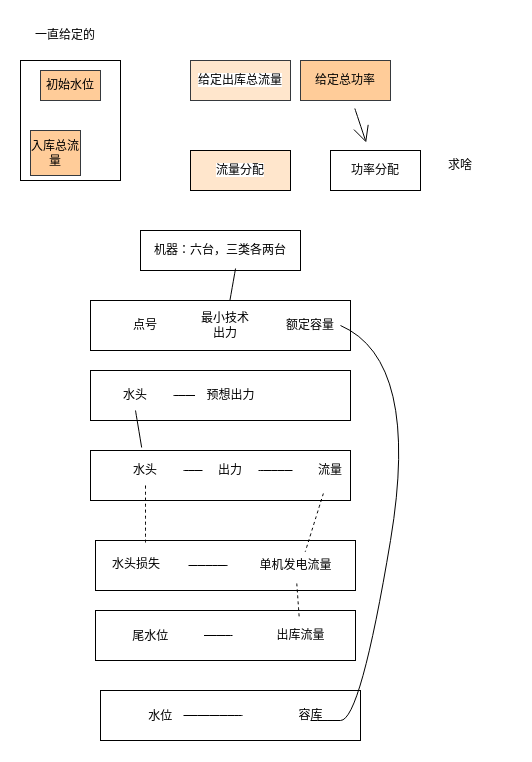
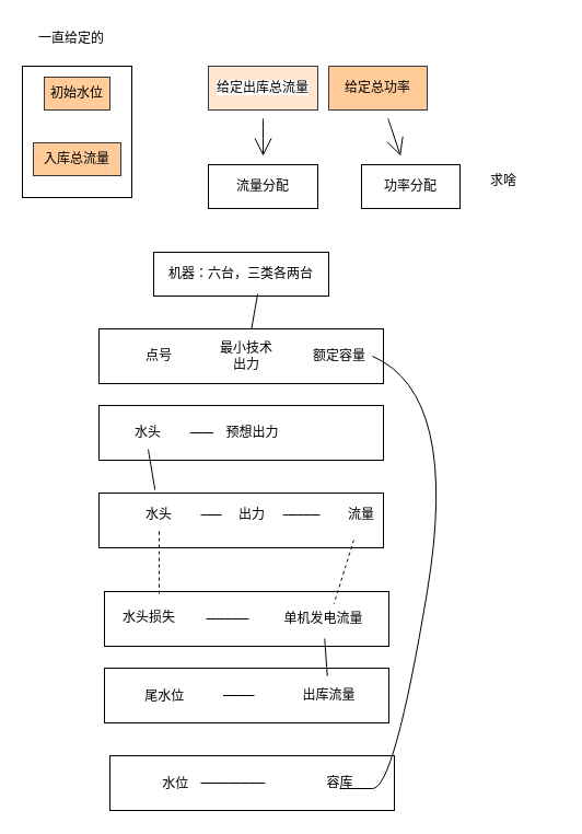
  <mxCell id="0" />
  <mxCell id="1" parent="0" />
  <mxCell id="2" value="" style="rounded=0;whiteSpace=wrap;html=1;hachureGap=4;" vertex="1" parent="1"><mxGeometry x="90" y="370" width="260" height="50" as="geometry" /></mxCell>
  <mxCell id="3" value="" style="rounded=0;whiteSpace=wrap;html=1;hachureGap=4;" vertex="1" parent="1"><mxGeometry x="90" y="450" width="260" height="50" as="geometry" /></mxCell>
  <mxCell id="4" value="" style="rounded=0;whiteSpace=wrap;html=1;hachureGap=4;" vertex="1" parent="1"><mxGeometry x="100" y="690" width="260" height="50" as="geometry" /></mxCell>
  <mxCell id="5" value="" style="rounded=0;whiteSpace=wrap;html=1;hachureGap=4;" vertex="1" parent="1"><mxGeometry x="95" y="610" width="260" height="50" as="geometry" /></mxCell>
  <mxCell id="6" value="" style="rounded=0;whiteSpace=wrap;html=1;hachureGap=4;" vertex="1" parent="1"><mxGeometry x="95" y="540" width="260" height="50" as="geometry" /></mxCell>
+ <mxCell id="7" value="" style="edgeStyle=none;curved=1;rounded=0;orthogonalLoop=1;jettySize=auto;html=1;endArrow=open;startSize=14;endSize=14;sourcePerimeterSpacing=8;targetPerimeterSpacing=8;" edge="1" parent="1" source="8" target="16"><mxGeometry relative="1" as="geometry" /></mxCell>
  <mxCell id="8" value="&lt;span style=&quot;color: rgb(0 , 0 , 0) ; font-family: &amp;#34;helvetica&amp;#34; ; font-size: 12px ; font-style: normal ; font-weight: 400 ; letter-spacing: normal ; text-align: center ; text-indent: 0px ; text-transform: none ; word-spacing: 0px ; background-color: rgb(255 , 255 , 255) ; display: inline ; float: none&quot;&gt;给定出库总流量&lt;/span&gt;" style="rounded=0;whiteSpace=wrap;html=1;hachureGap=4;fillColor=#ffe6cc;strokeColor=#36393d;" vertex="1" parent="1"><mxGeometry x="190" y="60" width="100" height="40" as="geometry" /></mxCell>
  <mxCell id="9" value="" style="rounded=0;whiteSpace=wrap;html=1;hachureGap=4;" vertex="1" parent="1"><mxGeometry x="20" y="60" width="100" height="120" as="geometry" /></mxCell>
  <mxCell id="10" value="初始水位" style="text;strokeColor=#36393d;fillColor=#ffcc99;html=1;align=center;verticalAlign=middle;whiteSpace=wrap;rounded=0;hachureGap=4;" vertex="1" parent="1"><mxGeometry x="40" y="70" width="60" height="30" as="geometry" /></mxCell>
  <mxCell id="11" value="一直给定的" style="text;strokeColor=none;fillColor=none;html=1;align=center;verticalAlign=middle;whiteSpace=wrap;rounded=0;hachureGap=4;" vertex="1" parent="1"><mxGeometry x="30" y="20" width="70" height="30" as="geometry" /></mxCell>
- <mxCell id="12" value="入库总流量" style="text;strokeColor=#36393d;fillColor=#ffcc99;html=1;align=center;verticalAlign=middle;whiteSpace=wrap;rounded=0;hachureGap=4;" vertex="1" parent="1"><mxGeometry x="30" y="130" width="50" height="45" as="geometry" /></mxCell>
+ <mxCell id="12" value="入库总流量" style="text;strokeColor=#36393d;fillColor=#ffcc99;html=1;align=center;verticalAlign=middle;whiteSpace=wrap;rounded=0;hachureGap=4;" vertex="1" parent="1"><mxGeometry x="30" y="130" width="80" height="30" as="geometry" /></mxCell>
  <mxCell id="13" value="" style="edgeStyle=none;curved=1;rounded=0;orthogonalLoop=1;jettySize=auto;html=1;endArrow=open;startSize=14;endSize=14;sourcePerimeterSpacing=8;targetPerimeterSpacing=8;" edge="1" parent="1" source="14" target="17"><mxGeometry relative="1" as="geometry" /></mxCell>
  <mxCell id="14" value="给定总功率" style="rounded=0;whiteSpace=wrap;html=1;hachureGap=4;fillColor=#ffcc99;strokeColor=#36393d;" vertex="1" parent="1"><mxGeometry x="300" y="60" width="90" height="40" as="geometry" /></mxCell>
  <mxCell id="15" value="求啥" style="text;strokeColor=none;fillColor=none;html=1;align=center;verticalAlign=middle;whiteSpace=wrap;rounded=0;hachureGap=4;" vertex="1" parent="1"><mxGeometry x="410" y="150" width="100" height="30" as="geometry" /></mxCell>
- <mxCell id="16" value="&lt;span style=&quot;color: rgb(0 , 0 , 0) ; font-family: &amp;#34;helvetica&amp;#34; ; font-size: 12px ; font-style: normal ; font-weight: 400 ; letter-spacing: normal ; text-align: center ; text-indent: 0px ; text-transform: none ; word-spacing: 0px ; background-color: rgb(255 , 255 , 255) ; display: inline ; float: none&quot;&gt;流量分配&lt;/span&gt;" style="rounded=0;whiteSpace=wrap;html=1;hachureGap=4;fillColor=#ffe6cc;" vertex="1" parent="1"><mxGeometry x="190" y="150" width="100" height="40" as="geometry" /></mxCell>
+ <mxCell id="16" value="&lt;span style=&quot;color: rgb(0 , 0 , 0) ; font-family: &amp;#34;helvetica&amp;#34; ; font-size: 12px ; font-style: normal ; font-weight: 400 ; letter-spacing: normal ; text-align: center ; text-indent: 0px ; text-transform: none ; word-spacing: 0px ; background-color: rgb(255 , 255 , 255) ; display: inline ; float: none&quot;&gt;流量分配&lt;/span&gt;" style="rounded=0;whiteSpace=wrap;html=1;hachureGap=4;" vertex="1" parent="1"><mxGeometry x="190" y="150" width="100" height="40" as="geometry" /></mxCell>
  <mxCell id="17" value="功率分配" style="rounded=0;whiteSpace=wrap;html=1;hachureGap=4;" vertex="1" parent="1"><mxGeometry x="330" y="150" width="90" height="40" as="geometry" /></mxCell>
  <mxCell id="18" value="机器：六台，三类各两台" style="rounded=0;whiteSpace=wrap;html=1;hachureGap=4;" vertex="1" parent="1"><mxGeometry x="140" y="230" width="160" height="40" as="geometry" /></mxCell>
  <mxCell id="19" value="" style="edgeStyle=none;curved=1;rounded=0;orthogonalLoop=1;jettySize=auto;html=1;endArrow=none;startSize=14;endSize=14;sourcePerimeterSpacing=8;targetPerimeterSpacing=8;endFill=0;" edge="1" parent="1" source="21" target="23"><mxGeometry relative="1" as="geometry" /></mxCell>
- <mxCell id="20" value="" style="edgeStyle=none;curved=1;rounded=0;orthogonalLoop=1;jettySize=auto;html=1;endArrow=none;endFill=0;startSize=14;endSize=14;sourcePerimeterSpacing=8;targetPerimeterSpacing=8;dashed=1;" edge="1" parent="1" source="21" target="25"><mxGeometry relative="1" as="geometry" /></mxCell>
+ <mxCell id="20" value="" style="edgeStyle=none;curved=1;rounded=0;orthogonalLoop=1;jettySize=auto;html=1;endArrow=none;endFill=0;startSize=14;endSize=14;sourcePerimeterSpacing=8;targetPerimeterSpacing=8;dashed=0;" edge="1" parent="1" source="21" target="25"><mxGeometry relative="1" as="geometry" /></mxCell>
  <mxCell id="21" value="&lt;table border=&quot;0&quot; cellpadding=&quot;0&quot; cellspacing=&quot;0&quot; width=&quot;134&quot; style=&quot;border-collapse: collapse ; width: 80pt&quot;&gt;&lt;tbody&gt;&lt;tr style=&quot;height: 14.4pt&quot;&gt;&lt;td height=&quot;24&quot; width=&quot;134&quot; style=&quot;height: 14.4pt ; width: 80pt&quot;&gt;单机发电流量&lt;/td&gt;&lt;/tr&gt;&lt;/tbody&gt;&lt;/table&gt;" style="text;html=1;align=center;verticalAlign=middle;resizable=0;points=[];autosize=1;strokeColor=none;fillColor=none;hachureGap=4;" vertex="1" parent="1"><mxGeometry x="235" y="555" width="120" height="20" as="geometry" /></mxCell>
  <mxCell id="22" value="" style="edgeStyle=none;curved=1;rounded=0;orthogonalLoop=1;jettySize=auto;html=1;endArrow=none;endFill=0;startSize=14;endSize=14;sourcePerimeterSpacing=8;targetPerimeterSpacing=8;dashed=1;entryX=0.5;entryY=1;entryDx=0;entryDy=0;" edge="1" parent="1" source="23" target="32"><mxGeometry relative="1" as="geometry"><mxPoint x="392" y="556.727" as="targetPoint" /></mxGeometry></mxCell>
  <mxCell id="23" value="水头损失" style="text;whiteSpace=wrap;html=1;" vertex="1" parent="1"><mxGeometry x="110" y="550" width="70" height="30" as="geometry" /></mxCell>
  <mxCell id="24" value="" style="edgeStyle=none;curved=1;rounded=0;orthogonalLoop=1;jettySize=auto;html=1;endArrow=none;endFill=0;startSize=14;endSize=14;sourcePerimeterSpacing=8;targetPerimeterSpacing=8;" edge="1" parent="1" source="25" target="26"><mxGeometry relative="1" as="geometry"><mxPoint x="282" y="640" as="targetPoint" /></mxGeometry></mxCell>
  <mxCell id="25" value="&lt;table border=&quot;0&quot; cellpadding=&quot;0&quot; cellspacing=&quot;0&quot; width=&quot;134&quot; style=&quot;border-collapse: collapse ; width: 80pt&quot;&gt;&lt;tbody&gt;&lt;tr style=&quot;height: 14.4pt&quot;&gt;&lt;td height=&quot;24&quot; width=&quot;134&quot; style=&quot;height: 14.4pt ; width: 80pt&quot;&gt;出库流量&lt;/td&gt;&lt;/tr&gt;&lt;/tbody&gt;&lt;/table&gt;" style="text;html=1;align=center;verticalAlign=middle;resizable=0;points=[];autosize=1;strokeColor=none;fillColor=none;hachureGap=4;" vertex="1" parent="1"><mxGeometry x="240" y="625" width="120" height="20" as="geometry" /></mxCell>
  <mxCell id="26" value="&lt;table border=&quot;0&quot; cellpadding=&quot;0&quot; cellspacing=&quot;0&quot; width=&quot;134&quot; style=&quot;color: rgb(0, 0, 0); font-family: helvetica; font-size: 12px; font-style: normal; font-weight: 400; letter-spacing: normal; text-align: center; text-transform: none; word-spacing: 0px; background-color: rgb(255, 255, 255); border-collapse: collapse; width: 80pt;&quot;&gt;&lt;tbody&gt;&lt;tr style=&quot;height: 14.4pt&quot;&gt;&lt;td height=&quot;24&quot; width=&quot;134&quot; style=&quot;height: 14.4pt ; width: 80pt&quot;&gt;尾水位&lt;br&gt;&lt;/td&gt;&lt;/tr&gt;&lt;/tbody&gt;&lt;/table&gt;" style="text;whiteSpace=wrap;html=1;" vertex="1" parent="1"><mxGeometry x="95" y="620" width="100" height="30" as="geometry" /></mxCell>
  <mxCell id="27" value="&lt;table border=&quot;0&quot; cellpadding=&quot;0&quot; cellspacing=&quot;0&quot; width=&quot;134&quot; style=&quot;color: rgb(0 , 0 , 0) ; font-family: &amp;#34;helvetica&amp;#34; ; font-size: 12px ; font-style: normal ; font-weight: 400 ; letter-spacing: normal ; text-align: center ; text-transform: none ; word-spacing: 0px ; background-color: rgb(255 , 255 , 255) ; border-collapse: collapse ; width: 80pt&quot;&gt;&lt;tbody&gt;&lt;tr style=&quot;height: 14.4pt&quot;&gt;&lt;td height=&quot;24&quot; width=&quot;134&quot; style=&quot;height: 14.4pt ; width: 80pt&quot;&gt;水位&lt;br&gt;&lt;/td&gt;&lt;/tr&gt;&lt;/tbody&gt;&lt;/table&gt;" style="text;whiteSpace=wrap;html=1;hachureGap=4;" vertex="1" parent="1"><mxGeometry x="105" y="700" width="70" height="30" as="geometry" /></mxCell>
  <mxCell id="28" value="" style="edgeStyle=none;curved=1;rounded=0;orthogonalLoop=1;jettySize=auto;html=1;endArrow=none;endFill=0;startSize=14;endSize=14;sourcePerimeterSpacing=8;targetPerimeterSpacing=8;" edge="1" parent="1" source="29" target="27"><mxGeometry relative="1" as="geometry"><mxPoint x="210" y="715" as="sourcePoint" /><mxPoint x="272" y="645" as="targetPoint" /></mxGeometry></mxCell>
  <mxCell id="29" value="&lt;table border=&quot;0&quot; cellpadding=&quot;0&quot; cellspacing=&quot;0&quot; width=&quot;134&quot; style=&quot;border-collapse: collapse ; width: 80pt&quot;&gt;&lt;tbody&gt;&lt;tr style=&quot;height: 14.4pt&quot;&gt;&lt;td height=&quot;24&quot; width=&quot;134&quot; style=&quot;height: 14.4pt ; width: 80pt&quot;&gt;容库&lt;/td&gt;&lt;/tr&gt;&lt;/tbody&gt;&lt;/table&gt;" style="text;html=1;align=center;verticalAlign=middle;resizable=0;points=[];autosize=1;strokeColor=none;fillColor=none;hachureGap=4;" vertex="1" parent="1"><mxGeometry x="250" y="705" width="120" height="20" as="geometry" /></mxCell>
  <mxCell id="30" value="" style="edgeStyle=none;curved=1;rounded=0;orthogonalLoop=1;jettySize=auto;html=1;endArrow=none;endFill=0;startSize=14;endSize=14;sourcePerimeterSpacing=8;targetPerimeterSpacing=8;" edge="1" parent="1" target="45"><mxGeometry relative="1" as="geometry"><mxPoint x="235.059" y="268" as="sourcePoint" /></mxGeometry></mxCell>
  <mxCell id="31" value="" style="edgeStyle=none;curved=1;rounded=0;orthogonalLoop=1;jettySize=auto;html=1;endArrow=none;endFill=0;startSize=14;endSize=14;sourcePerimeterSpacing=8;targetPerimeterSpacing=8;" edge="1" parent="1" source="32" target="36"><mxGeometry relative="1" as="geometry"><mxPoint x="182" y="470" as="targetPoint" /></mxGeometry></mxCell>
  <mxCell id="32" value="水头" style="text;strokeColor=none;fillColor=none;html=1;align=center;verticalAlign=middle;whiteSpace=wrap;rounded=0;hachureGap=4;" vertex="1" parent="1"><mxGeometry x="115" y="455" width="60" height="30" as="geometry" /></mxCell>
  <mxCell id="33" value="" style="edgeStyle=none;curved=1;rounded=0;orthogonalLoop=1;jettySize=auto;html=1;endArrow=none;endFill=0;startSize=14;endSize=14;sourcePerimeterSpacing=8;targetPerimeterSpacing=8;" edge="1" parent="1" source="36" target="35"><mxGeometry relative="1" as="geometry"><mxPoint x="258" y="470" as="sourcePoint" /></mxGeometry></mxCell>
  <mxCell id="34" style="edgeStyle=none;curved=1;rounded=0;orthogonalLoop=1;jettySize=auto;html=1;entryX=0.581;entryY=-0.182;entryDx=0;entryDy=0;entryPerimeter=0;dashed=1;endArrow=none;endFill=0;startSize=14;endSize=14;sourcePerimeterSpacing=8;targetPerimeterSpacing=8;" edge="1" parent="1" source="35" target="21"><mxGeometry relative="1" as="geometry" /></mxCell>
  <mxCell id="35" value="流量" style="text;strokeColor=none;fillColor=none;html=1;align=center;verticalAlign=middle;whiteSpace=wrap;rounded=0;hachureGap=4;" vertex="1" parent="1"><mxGeometry x="300" y="455" width="60" height="30" as="geometry" /></mxCell>
  <mxCell id="36" value="出力" style="text;strokeColor=none;fillColor=none;html=1;align=center;verticalAlign=middle;whiteSpace=wrap;rounded=0;hachureGap=4;" vertex="1" parent="1"><mxGeometry x="210" y="455" width="40" height="30" as="geometry" /></mxCell>
  <mxCell id="37" value="预想出力" style="text;strokeColor=none;fillColor=none;html=1;align=center;verticalAlign=middle;whiteSpace=wrap;rounded=0;hachureGap=4;" vertex="1" parent="1"><mxGeometry x="202.5" y="380" width="55" height="30" as="geometry" /></mxCell>
  <mxCell id="38" value="" style="edgeStyle=none;curved=1;rounded=0;orthogonalLoop=1;jettySize=auto;html=1;endArrow=none;endFill=0;startSize=14;endSize=14;sourcePerimeterSpacing=8;targetPerimeterSpacing=8;" edge="1" parent="1" source="40" target="37"><mxGeometry relative="1" as="geometry" /></mxCell>
  <mxCell id="39" style="edgeStyle=none;curved=1;rounded=0;orthogonalLoop=1;jettySize=auto;html=1;exitX=0.5;exitY=1;exitDx=0;exitDy=0;endArrow=none;endFill=0;startSize=14;endSize=14;sourcePerimeterSpacing=8;targetPerimeterSpacing=8;" edge="1" parent="1" source="40" target="32"><mxGeometry relative="1" as="geometry" /></mxCell>
  <mxCell id="40" value="水头" style="text;strokeColor=none;fillColor=none;html=1;align=center;verticalAlign=middle;whiteSpace=wrap;rounded=0;hachureGap=4;" vertex="1" parent="1"><mxGeometry x="105" y="380" width="60" height="30" as="geometry" /></mxCell>
  <mxCell id="41" value="" style="rounded=0;whiteSpace=wrap;html=1;hachureGap=4;" vertex="1" parent="1"><mxGeometry x="90" y="300" width="260" height="50" as="geometry" /></mxCell>
  <mxCell id="42" value="点号" style="text;strokeColor=none;fillColor=none;html=1;align=center;verticalAlign=middle;whiteSpace=wrap;rounded=0;hachureGap=4;" vertex="1" parent="1"><mxGeometry x="115" y="310" width="60" height="30" as="geometry" /></mxCell>
  <mxCell id="43" style="edgeStyle=none;curved=1;rounded=0;orthogonalLoop=1;jettySize=auto;html=1;exitX=1;exitY=0.5;exitDx=0;exitDy=0;endArrow=none;endFill=0;startSize=14;endSize=14;sourcePerimeterSpacing=8;targetPerimeterSpacing=8;" edge="1" parent="1" source="44"><mxGeometry relative="1" as="geometry"><mxPoint x="310" y="720" as="targetPoint" /><Array as="points"><mxPoint x="420" y="360" /><mxPoint x="360" y="720" /><mxPoint x="320" y="720" /><mxPoint x="340" y="720" /></Array></mxGeometry></mxCell>
  <mxCell id="44" value="额定容量" style="text;strokeColor=none;fillColor=none;html=1;align=center;verticalAlign=middle;whiteSpace=wrap;rounded=0;hachureGap=4;" vertex="1" parent="1"><mxGeometry x="280" y="310" width="60" height="30" as="geometry" /></mxCell>
  <mxCell id="45" value="最小技术出力" style="text;strokeColor=none;fillColor=none;html=1;align=center;verticalAlign=middle;whiteSpace=wrap;rounded=0;hachureGap=4;" vertex="1" parent="1"><mxGeometry x="195" y="310" width="60" height="30" as="geometry" /></mxCell>
